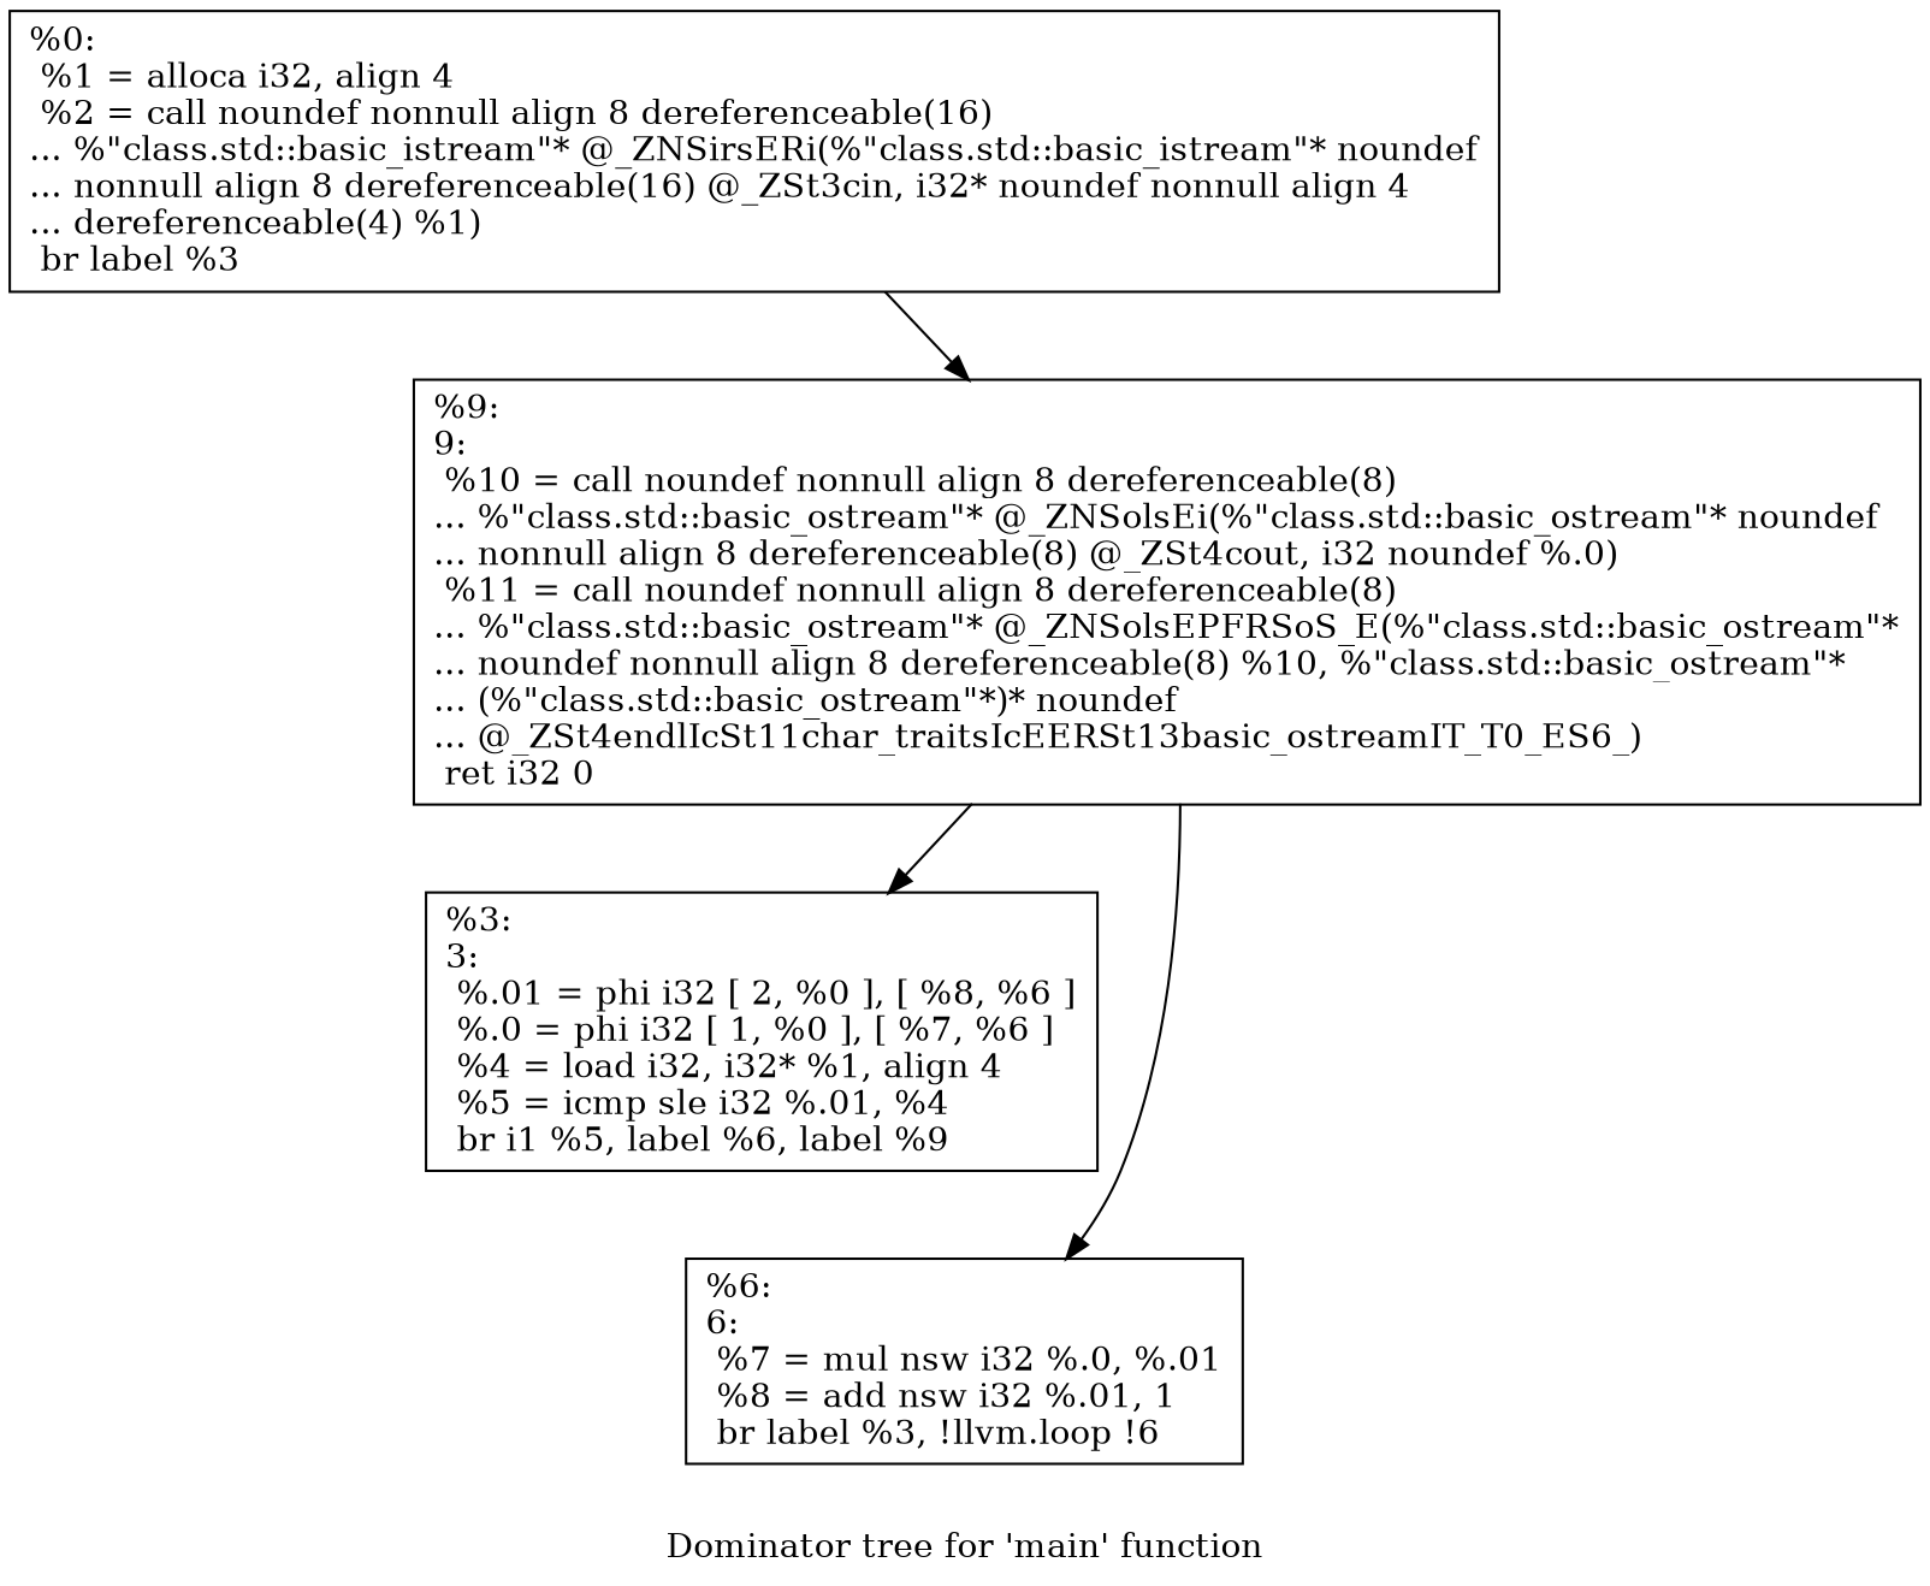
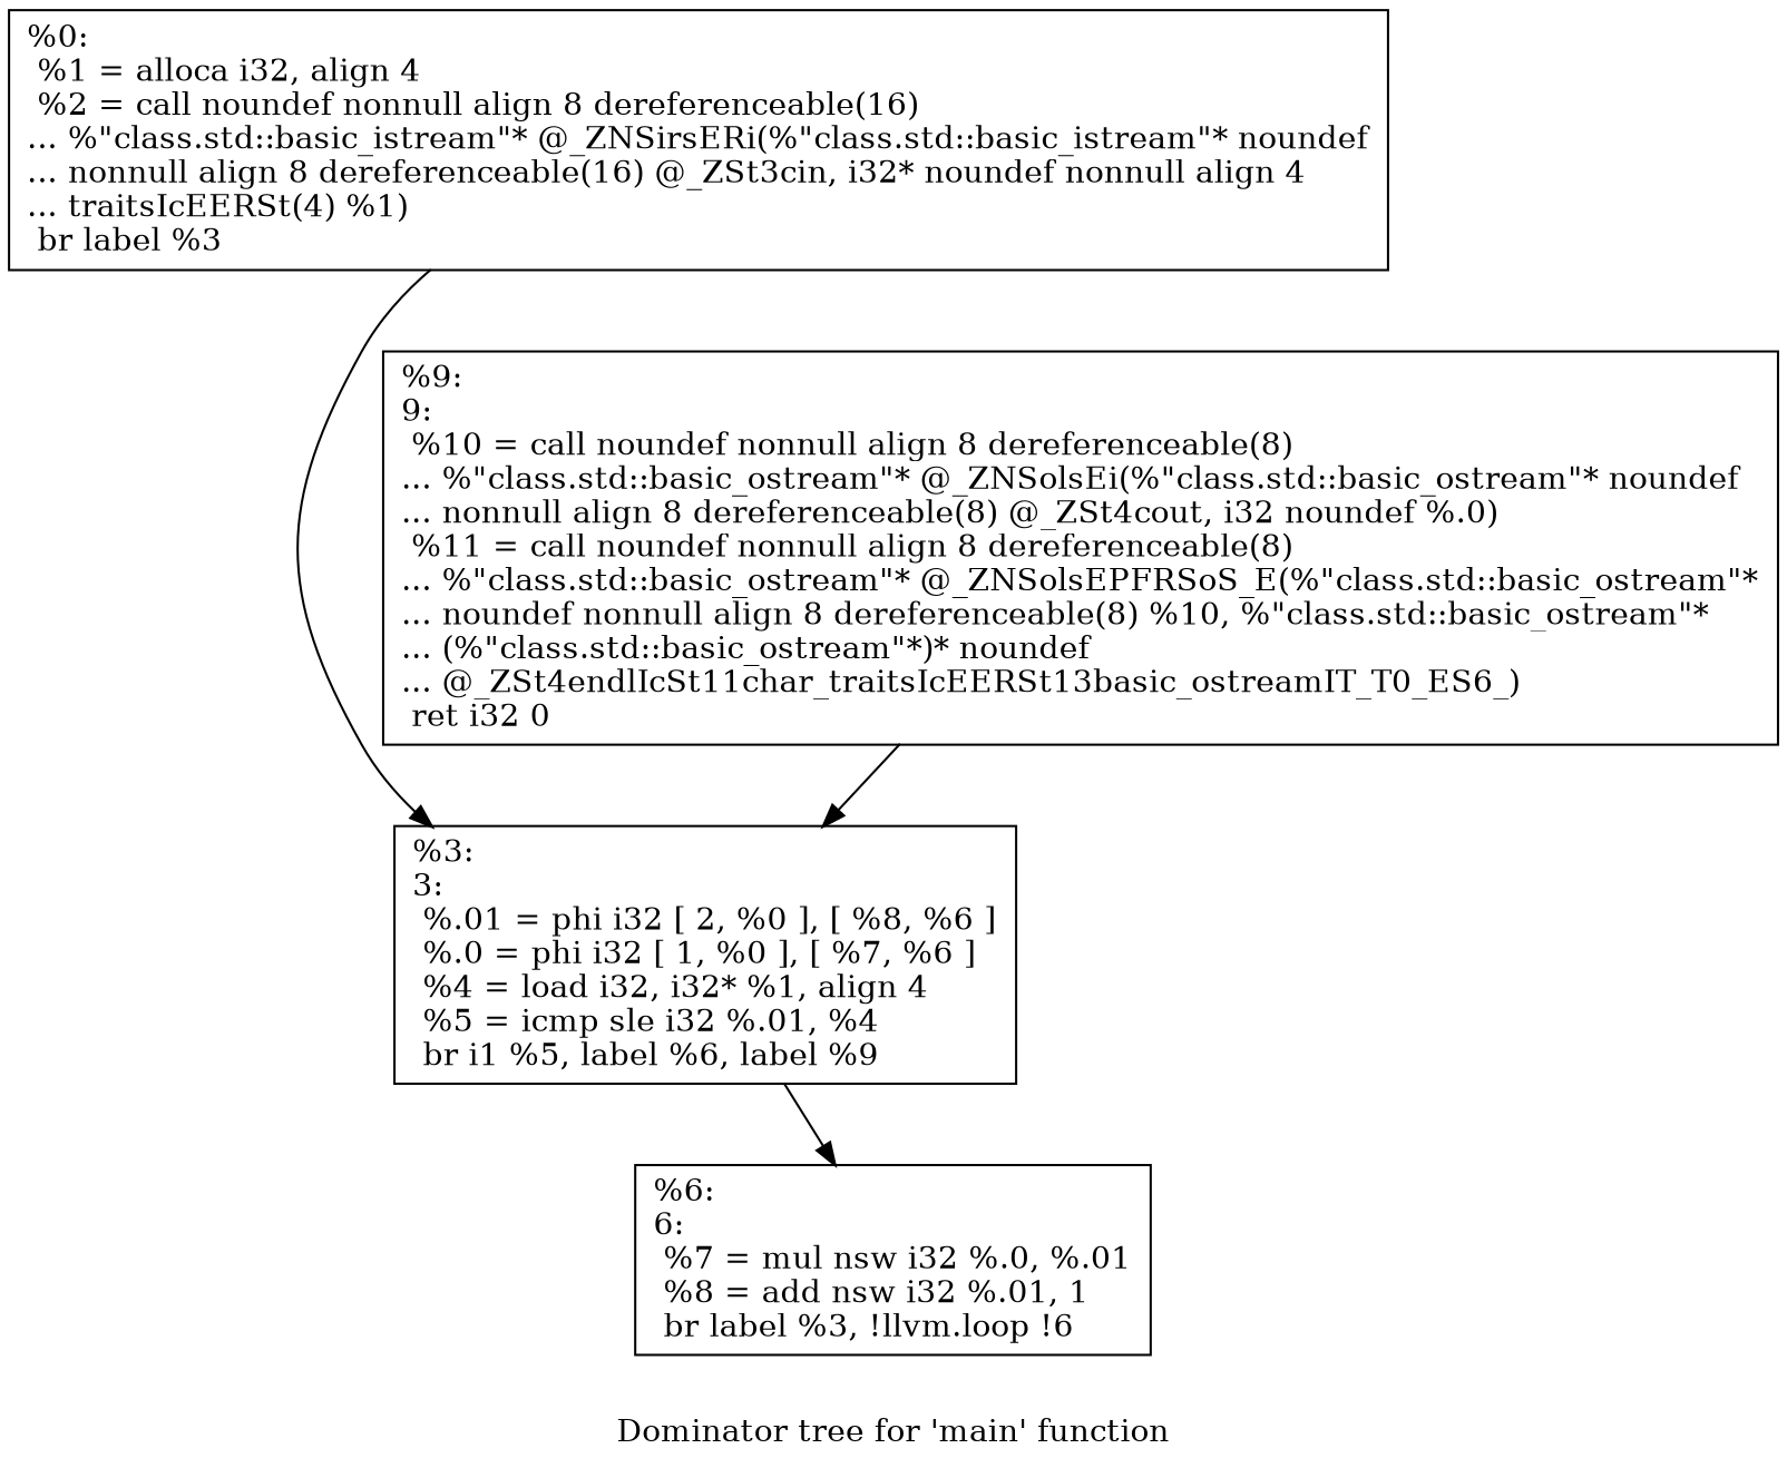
  digraph {
    label="Dominator tree for 'main' function"
    node [shape=record]
-   n1 [label="{%0:\l  %1 = alloca i32, align 4\l  %2 = call noundef nonnull align 8 dereferenceable(16)\l... %\"class.std::basic_istream\"* @_ZNSirsERi(%\"class.std::basic_istream\"* noundef\l... nonnull align 8 dereferenceable(16) @_ZSt3cin, i32* noundef nonnull align 4\l... dereferenceable(4) %1)\l  br label %3\l}"]
+   n1 [label="{%0:\l  %1 = alloca i32, align 4\l  %2 = call noundef nonnull align 8 dereferenceable(16)\l... %\"class.std::basic_istream\"* @_ZNSirsERi(%\"class.std::basic_istream\"* noundef\l... nonnull align 8 dereferenceable(16) @_ZSt3cin, i32* noundef nonnull align 4\l... traitsIcEERSt(4) %1)\l  br label %3\l}"]
    n2 [label="{%3:\l3:                                                \l  %.01 = phi i32 [ 2, %0 ], [ %8, %6 ]\l  %.0 = phi i32 [ 1, %0 ], [ %7, %6 ]\l  %4 = load i32, i32* %1, align 4\l  %5 = icmp sle i32 %.01, %4\l  br i1 %5, label %6, label %9\l}"]
    n3 [label="{%6:\l6:                                                \l  %7 = mul nsw i32 %.0, %.01\l  %8 = add nsw i32 %.01, 1\l  br label %3, !llvm.loop !6\l}"]
    n4 [label="{%9:\l9:                                                \l  %10 = call noundef nonnull align 8 dereferenceable(8)\l... %\"class.std::basic_ostream\"* @_ZNSolsEi(%\"class.std::basic_ostream\"* noundef\l... nonnull align 8 dereferenceable(8) @_ZSt4cout, i32 noundef %.0)\l  %11 = call noundef nonnull align 8 dereferenceable(8)\l... %\"class.std::basic_ostream\"* @_ZNSolsEPFRSoS_E(%\"class.std::basic_ostream\"*\l... noundef nonnull align 8 dereferenceable(8) %10, %\"class.std::basic_ostream\"*\l... (%\"class.std::basic_ostream\"*)* noundef\l... @_ZSt4endlIcSt11char_traitsIcEERSt13basic_ostreamIT_T0_ES6_)\l  ret i32 0\l}"]
-   n1 -> n4
-   n4 -> n3
+   n1 -> n2
+   n2 -> n3
    n4 -> n2
  }
